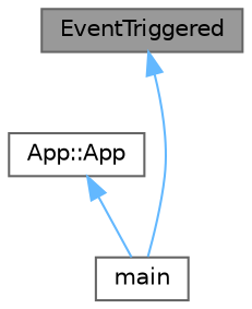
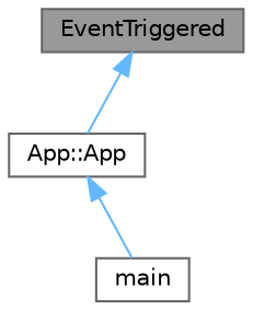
  digraph {
    rankdir=TB
    node [color=grey40 fillcolor=white fontname=Helvetica fontsize=10 shape=box style=filled]
    edge [color=steelblue1 dir=back fontname=Helvetica fontsize=10 labelfontname=Helvetica labelfontsize=10 style=solid]
    n1 [color=gray40 fillcolor=grey60 fontcolor=black height=0.2 label=EventTriggered width=0.4]
    n2 [height=0.2 label="App::App" width=0.4]
    n3 [height=0.2 label=main width=0.4]
-   n1 -> n3
+   n1 -> n2
    n2 -> n3
  }
